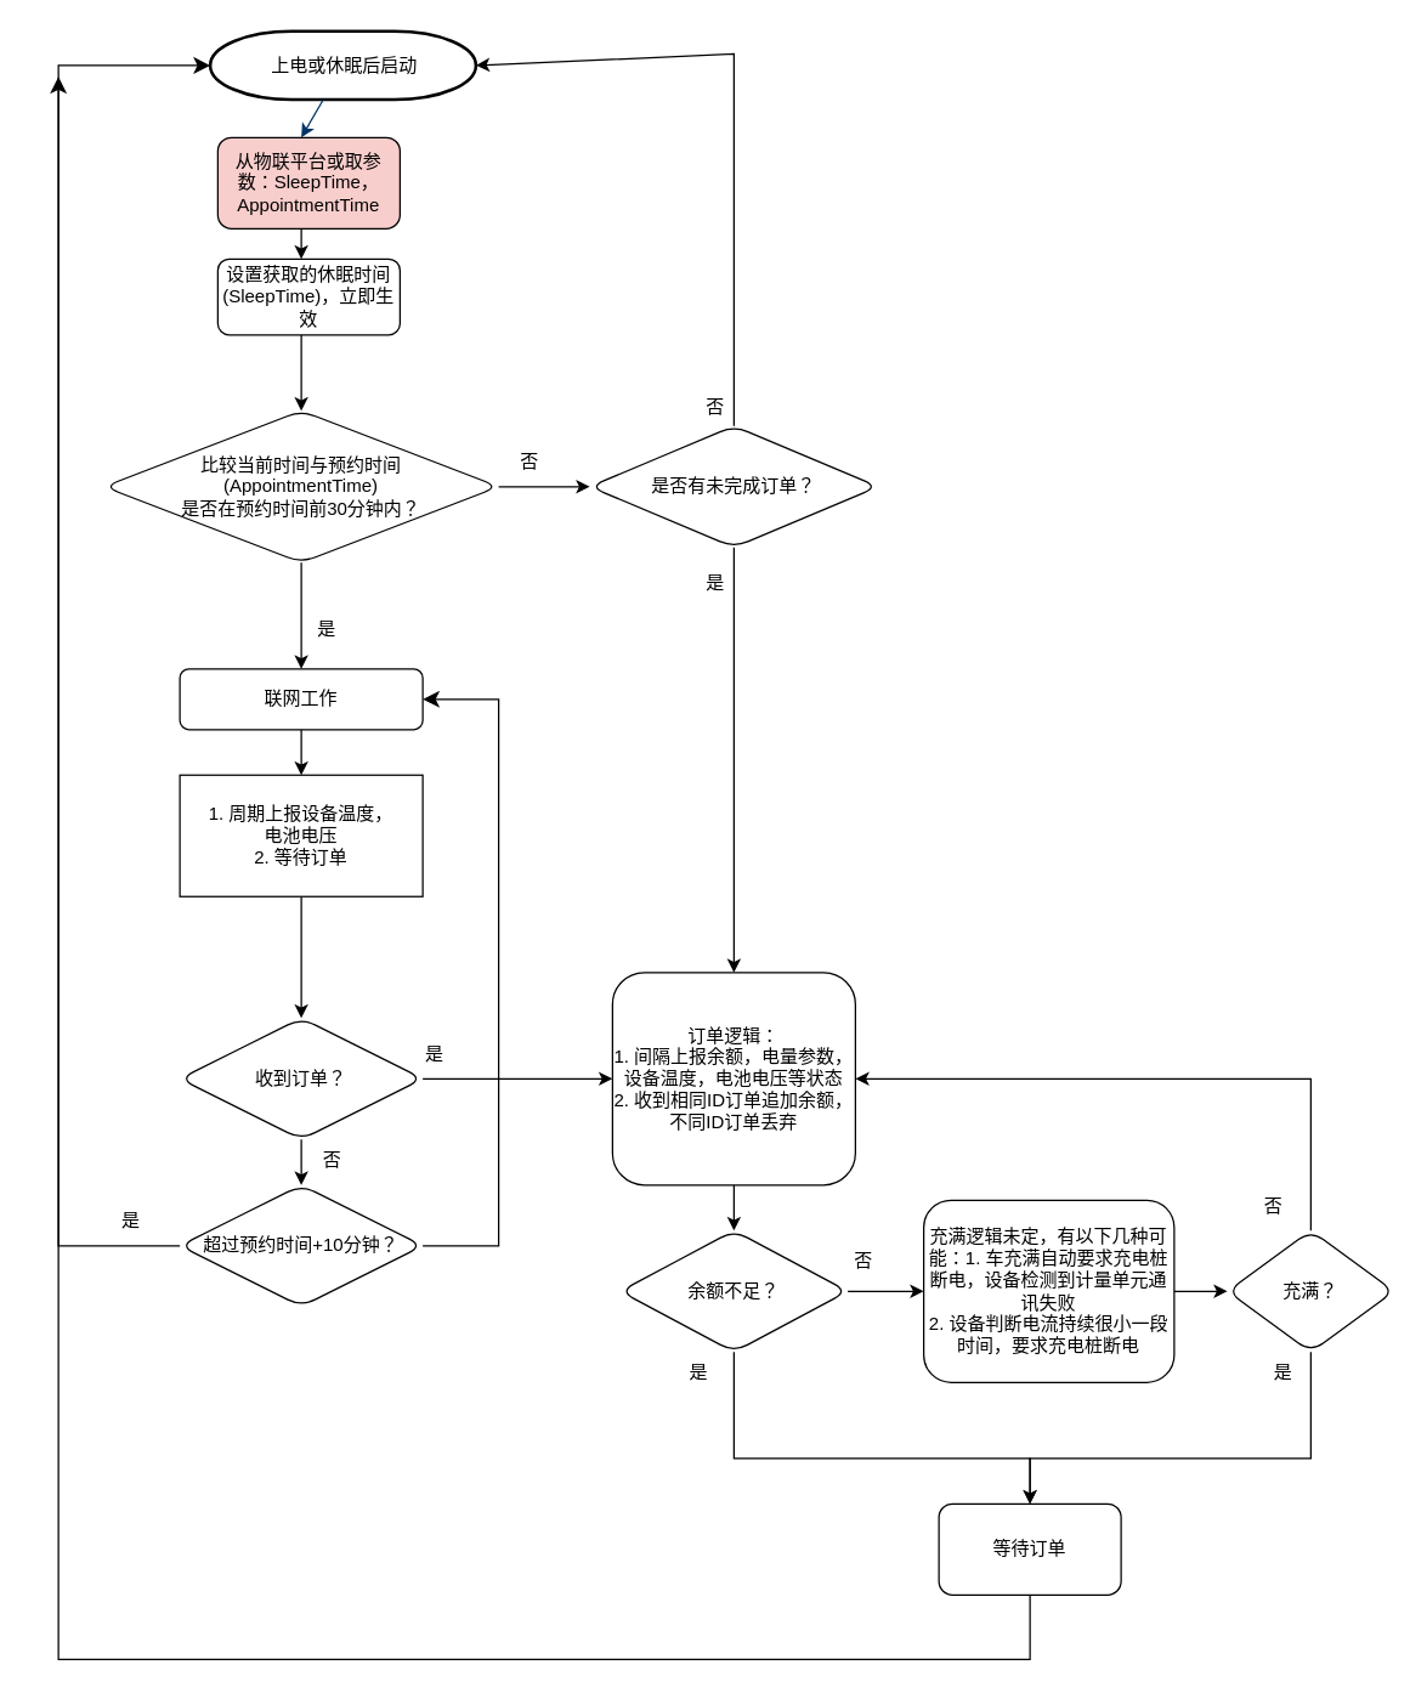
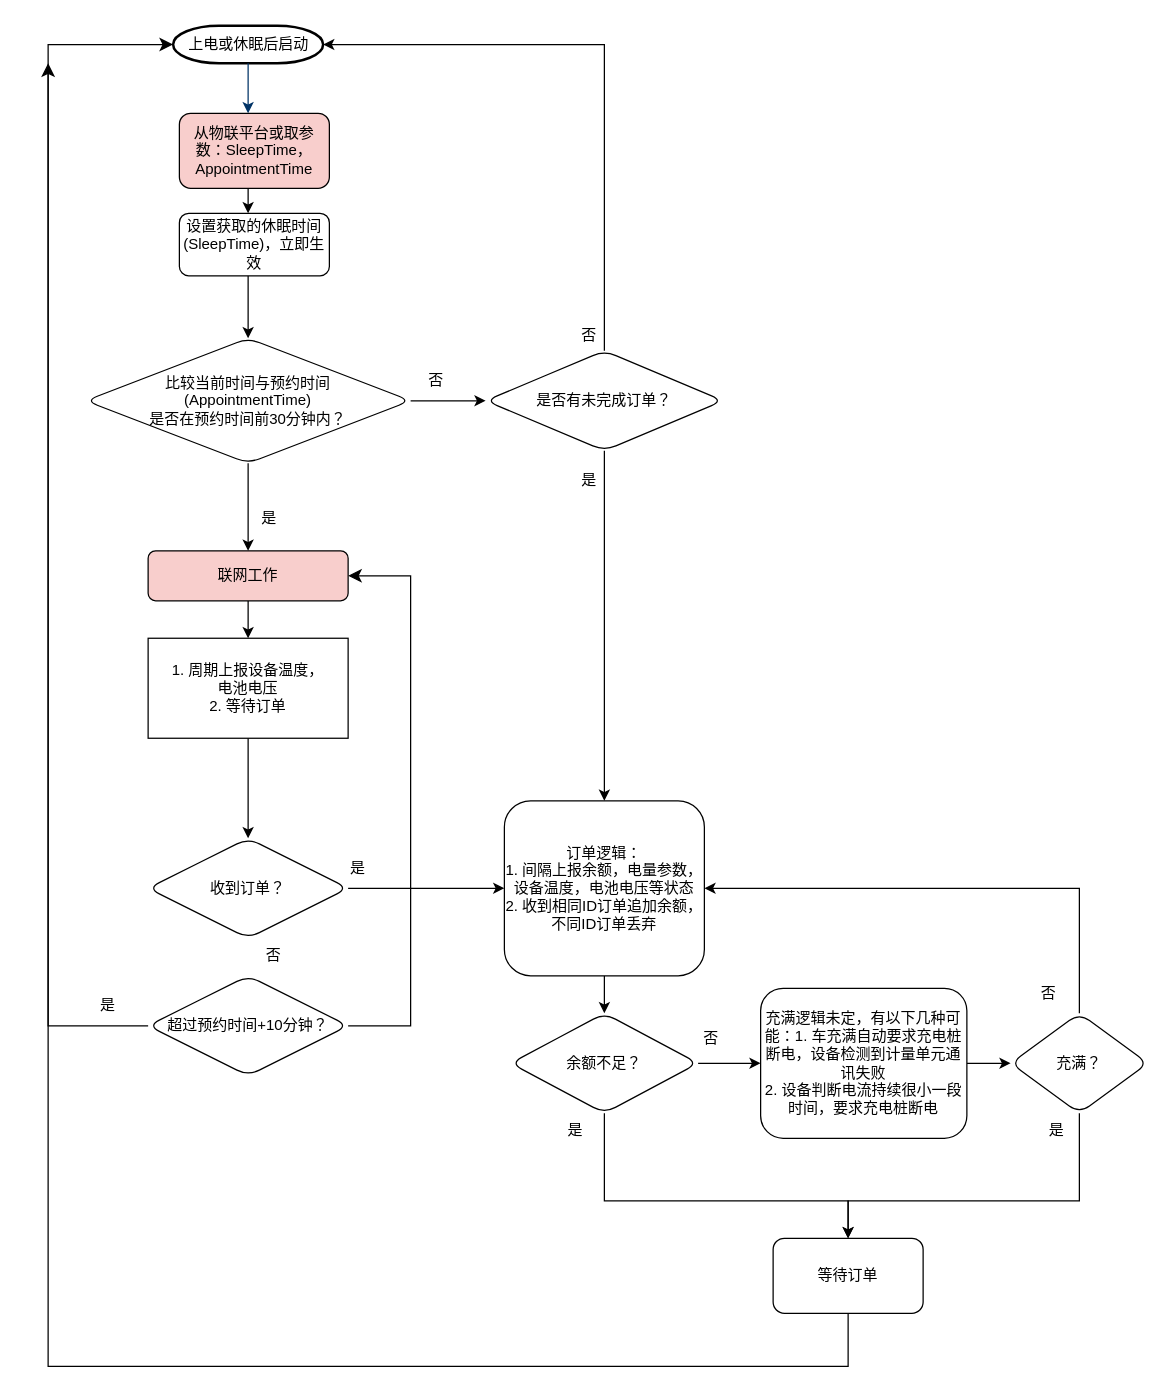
  <mxCell id="0" />
  <mxCell id="1" parent="0" />
- <mxCell id="2" value="上电或休眠后启动" style="shape=mxgraph.flowchart.terminator;strokeWidth=2;gradientColor=none;gradientDirection=north;fontStyle=0;html=1;" parent="1" vertex="1"><mxGeometry x="138" y="20" width="175" height="45" as="geometry" /></mxCell>
+ <mxCell id="2" value="上电或休眠后启动" style="shape=mxgraph.flowchart.terminator;strokeWidth=2;gradientColor=none;gradientDirection=north;fontStyle=0;html=1;" parent="1" vertex="1"><mxGeometry x="138" y="20" width="120" height="30" as="geometry" /></mxCell>
  <mxCell id="3" style="fontStyle=1;strokeColor=#003366;strokeWidth=1;html=1;" parent="1" source="2" edge="1"><mxGeometry relative="1" as="geometry"><mxPoint x="198" y="90" as="targetPoint" /></mxGeometry></mxCell>
  <mxCell id="4" value="是" style="text;fontStyle=0;html=1;strokeColor=none;gradientColor=none;fillColor=none;strokeWidth=2;" parent="1" vertex="1"><mxGeometry x="207" y="400" width="21" height="26" as="geometry" /></mxCell>
  <mxCell id="5" value="否" style="text;fontStyle=0;html=1;strokeColor=none;gradientColor=none;fillColor=none;strokeWidth=2;align=center;" parent="1" vertex="1"><mxGeometry x="328" y="290" width="40" height="26" as="geometry" /></mxCell>
  <mxCell id="6" value="" style="edgeStyle=orthogonalEdgeStyle;rounded=0;orthogonalLoop=1;jettySize=auto;html=1;" edge="1" parent="1" source="7" target="9"><mxGeometry relative="1" as="geometry"><Array as="points"><mxPoint x="198" y="160" /><mxPoint x="198" y="160" /></Array></mxGeometry></mxCell>
  <mxCell id="7" value="从物联平台或取参数：SleepTime，AppointmentTime" style="rounded=1;whiteSpace=wrap;html=1;fillColor=#f8cecc;" vertex="1" parent="1"><mxGeometry x="143" y="90" width="120" height="60" as="geometry" /></mxCell>
  <mxCell id="8" value="" style="edgeStyle=orthogonalEdgeStyle;rounded=0;orthogonalLoop=1;jettySize=auto;html=1;" edge="1" parent="1" source="9" target="24"><mxGeometry relative="1" as="geometry"><Array as="points"><mxPoint x="198" y="240" /><mxPoint x="198" y="240" /></Array></mxGeometry></mxCell>
  <mxCell id="9" value="设置获取的休眠时间(SleepTime)，立即生效" style="rounded=1;whiteSpace=wrap;html=1;" vertex="1" parent="1"><mxGeometry x="143" y="170" width="120" height="50" as="geometry" /></mxCell>
  <mxCell id="10" value="" style="edgeStyle=orthogonalEdgeStyle;rounded=0;orthogonalLoop=1;jettySize=auto;html=1;" edge="1" parent="1" source="11" target="16"><mxGeometry relative="1" as="geometry" /></mxCell>
- <mxCell id="11" value="联网工作" style="rounded=1;whiteSpace=wrap;html=1;" vertex="1" parent="1"><mxGeometry x="118" y="440" width="160" height="40" as="geometry" /></mxCell>
+ <mxCell id="11" value="联网工作" style="rounded=1;whiteSpace=wrap;html=1;fillColor=#f8cecc;" vertex="1" parent="1"><mxGeometry x="118" y="440" width="160" height="40" as="geometry" /></mxCell>
  <mxCell id="12" value="" style="endArrow=classic;html=1;rounded=0;entryX=1;entryY=0.5;entryDx=0;entryDy=0;entryPerimeter=0;exitX=0.5;exitY=0;exitDx=0;exitDy=0;" edge="1" parent="1" source="25" target="2"><mxGeometry width="50" height="50" relative="1" as="geometry"><mxPoint x="483" y="240" as="sourcePoint" /><mxPoint x="288" y="150" as="targetPoint" /><Array as="points"><mxPoint x="483" y="35" /></Array></mxGeometry></mxCell>
  <mxCell id="13" value="否" style="text;fontStyle=0;html=1;strokeColor=none;gradientColor=none;fillColor=none;strokeWidth=2;" vertex="1" parent="1"><mxGeometry x="463" y="254" width="21" height="26" as="geometry" /></mxCell>
  <mxCell id="14" value="是" style="text;fontStyle=0;html=1;strokeColor=none;gradientColor=none;fillColor=none;strokeWidth=2;" vertex="1" parent="1"><mxGeometry x="463" y="370" width="21" height="26" as="geometry" /></mxCell>
  <mxCell id="15" value="" style="edgeStyle=orthogonalEdgeStyle;rounded=0;orthogonalLoop=1;jettySize=auto;html=1;" edge="1" parent="1" source="16" target="21"><mxGeometry relative="1" as="geometry" /></mxCell>
  <mxCell id="16" value="1. 周期上报设备温度，&lt;br&gt;电池电压&lt;br&gt;2. 等待订单" style="whiteSpace=wrap;html=1;rounded=0;" vertex="1" parent="1"><mxGeometry x="118" y="510" width="160" height="80" as="geometry" /></mxCell>
  <mxCell id="17" value="" style="edgeStyle=orthogonalEdgeStyle;rounded=0;orthogonalLoop=1;jettySize=auto;html=1;" edge="1" parent="1" source="18" target="28"><mxGeometry relative="1" as="geometry" /></mxCell>
  <mxCell id="18" value="订单逻辑：&lt;br&gt;1. 间隔上报余额，电量参数，设备温度，电池电压等状态&lt;br&gt;2. 收到相同ID订单追加余额，不同ID订单丢弃" style="rounded=1;whiteSpace=wrap;html=1;" vertex="1" parent="1"><mxGeometry x="403" y="640" width="160" height="140" as="geometry" /></mxCell>
  <mxCell id="19" value="" style="edgeStyle=orthogonalEdgeStyle;rounded=0;orthogonalLoop=1;jettySize=auto;html=1;" edge="1" parent="1" source="21" target="18"><mxGeometry relative="1" as="geometry" /></mxCell>
- <mxCell id="20" value="" style="edgeStyle=orthogonalEdgeStyle;rounded=0;orthogonalLoop=1;jettySize=auto;html=1;" edge="1" parent="1" source="21" target="31"><mxGeometry relative="1" as="geometry" /></mxCell>
  <mxCell id="21" value="收到订单？" style="rhombus;whiteSpace=wrap;html=1;rounded=1;" vertex="1" parent="1"><mxGeometry x="118" y="670" width="160" height="80" as="geometry" /></mxCell>
  <mxCell id="22" value="" style="edgeStyle=orthogonalEdgeStyle;rounded=0;orthogonalLoop=1;jettySize=auto;html=1;" edge="1" parent="1" source="24" target="11"><mxGeometry relative="1" as="geometry" /></mxCell>
  <mxCell id="23" value="" style="edgeStyle=orthogonalEdgeStyle;rounded=0;orthogonalLoop=1;jettySize=auto;html=1;" edge="1" parent="1" source="24" target="25"><mxGeometry relative="1" as="geometry" /></mxCell>
  <mxCell id="24" value="比较当前时间与预约时间&lt;br style=&quot;border-color: var(--border-color);&quot;&gt;&lt;span style=&quot;&quot;&gt;(AppointmentTime)&lt;/span&gt;&lt;br style=&quot;border-color: var(--border-color);&quot;&gt;&lt;span style=&quot;&quot;&gt;是否在预约时间前30分钟内？&lt;/span&gt;" style="rhombus;whiteSpace=wrap;html=1;rounded=1;" vertex="1" parent="1"><mxGeometry x="68" y="270" width="260" height="100" as="geometry" /></mxCell>
  <mxCell id="25" value="是否有未完成订单？" style="rhombus;whiteSpace=wrap;html=1;rounded=1;" vertex="1" parent="1"><mxGeometry x="388" y="280" width="190" height="80" as="geometry" /></mxCell>
  <mxCell id="26" value="" style="endArrow=classic;html=1;rounded=0;exitX=0.5;exitY=1;exitDx=0;exitDy=0;entryX=0.5;entryY=0;entryDx=0;entryDy=0;" edge="1" parent="1" source="25" target="18"><mxGeometry width="50" height="50" relative="1" as="geometry"><mxPoint x="388" y="580" as="sourcePoint" /><mxPoint x="438" y="530" as="targetPoint" /></mxGeometry></mxCell>
  <mxCell id="27" value="" style="edgeStyle=orthogonalEdgeStyle;rounded=0;orthogonalLoop=1;jettySize=auto;html=1;" edge="1" parent="1" source="28" target="37"><mxGeometry relative="1" as="geometry" /></mxCell>
  <mxCell id="28" value="余额不足？" style="rhombus;whiteSpace=wrap;html=1;rounded=1;" vertex="1" parent="1"><mxGeometry x="408" y="810" width="150" height="80" as="geometry" /></mxCell>
  <mxCell id="29" value="是" style="text;fontStyle=0;html=1;strokeColor=none;gradientColor=none;fillColor=none;strokeWidth=2;" vertex="1" parent="1"><mxGeometry x="278" y="680" width="21" height="26" as="geometry" /></mxCell>
  <mxCell id="30" value="" style="edgeStyle=elbowEdgeStyle;elbow=vertical;endArrow=classic;html=1;curved=0;rounded=0;endSize=8;startSize=8;entryX=0;entryY=0.5;entryDx=0;entryDy=0;entryPerimeter=0;exitX=0;exitY=0.5;exitDx=0;exitDy=0;" edge="1" parent="1" source="31" target="2"><mxGeometry width="50" height="50" relative="1" as="geometry"><mxPoint x="108" y="730" as="sourcePoint" /><mxPoint x="48" y="40" as="targetPoint" /><Array as="points"><mxPoint x="38" y="810" /></Array></mxGeometry></mxCell>
  <mxCell id="31" value="超过预约时间+10分钟？" style="rhombus;whiteSpace=wrap;html=1;rounded=1;" vertex="1" parent="1"><mxGeometry x="118" y="780" width="160" height="80" as="geometry" /></mxCell>
  <mxCell id="32" value="是" style="text;fontStyle=0;html=1;strokeColor=none;gradientColor=none;fillColor=none;strokeWidth=2;" vertex="1" parent="1"><mxGeometry x="78" y="790" width="21" height="26" as="geometry" /></mxCell>
  <mxCell id="33" value="否" style="text;fontStyle=0;html=1;strokeColor=none;gradientColor=none;fillColor=none;strokeWidth=2;align=center;" vertex="1" parent="1"><mxGeometry x="197.5" y="750" width="40" height="26" as="geometry" /></mxCell>
  <mxCell id="34" value="" style="edgeStyle=elbowEdgeStyle;elbow=vertical;endArrow=classic;html=1;curved=0;rounded=0;endSize=8;startSize=8;exitX=1;exitY=0.5;exitDx=0;exitDy=0;entryX=1;entryY=0.5;entryDx=0;entryDy=0;" edge="1" parent="1" source="31" target="11"><mxGeometry width="50" height="50" relative="1" as="geometry"><mxPoint x="398" y="803" as="sourcePoint" /><mxPoint x="298" y="583" as="targetPoint" /><Array as="points"><mxPoint x="328" y="580" /><mxPoint x="298" y="820" /></Array></mxGeometry></mxCell>
  <mxCell id="35" value="是" style="text;fontStyle=0;html=1;strokeColor=none;gradientColor=none;fillColor=none;strokeWidth=2;" vertex="1" parent="1"><mxGeometry x="452" y="890" width="21" height="26" as="geometry" /></mxCell>
  <mxCell id="36" value="" style="edgeStyle=orthogonalEdgeStyle;rounded=0;orthogonalLoop=1;jettySize=auto;html=1;" edge="1" parent="1" source="37" target="39"><mxGeometry relative="1" as="geometry" /></mxCell>
  <mxCell id="37" value="充满逻辑未定，有以下几种可能：1. 车充满自动要求充电桩断电，设备检测到计量单元通讯失败&lt;br&gt;2. 设备判断电流持续很小一段时间，要求充电桩断电" style="whiteSpace=wrap;html=1;rounded=1;" vertex="1" parent="1"><mxGeometry x="608" y="790" width="165" height="120" as="geometry" /></mxCell>
  <mxCell id="38" value="" style="edgeStyle=orthogonalEdgeStyle;rounded=0;orthogonalLoop=1;jettySize=auto;html=1;" edge="1" parent="1" source="39" target="44"><mxGeometry relative="1" as="geometry"><Array as="points"><mxPoint x="863" y="960" /><mxPoint x="678" y="960" /></Array></mxGeometry></mxCell>
  <mxCell id="39" value="充满？" style="rhombus;whiteSpace=wrap;html=1;rounded=1;" vertex="1" parent="1"><mxGeometry x="808" y="810" width="110" height="80" as="geometry" /></mxCell>
  <mxCell id="40" value="" style="endArrow=classic;html=1;rounded=0;exitX=0.5;exitY=0;exitDx=0;exitDy=0;entryX=1;entryY=0.5;entryDx=0;entryDy=0;" edge="1" parent="1" source="39" target="18"><mxGeometry width="50" height="50" relative="1" as="geometry"><mxPoint x="588" y="820" as="sourcePoint" /><mxPoint x="638" y="770" as="targetPoint" /><Array as="points"><mxPoint x="863" y="710" /></Array></mxGeometry></mxCell>
  <mxCell id="41" value="否" style="text;fontStyle=0;html=1;strokeColor=none;gradientColor=none;fillColor=none;strokeWidth=2;align=center;" vertex="1" parent="1"><mxGeometry x="818" y="780" width="40" height="26" as="geometry" /></mxCell>
  <mxCell id="42" value="否" style="text;fontStyle=0;html=1;strokeColor=none;gradientColor=none;fillColor=none;strokeWidth=2;align=center;" vertex="1" parent="1"><mxGeometry x="548" y="816" width="40" height="26" as="geometry" /></mxCell>
  <mxCell id="43" value="是" style="text;fontStyle=0;html=1;strokeColor=none;gradientColor=none;fillColor=none;strokeWidth=2;" vertex="1" parent="1"><mxGeometry x="837" y="890" width="21" height="26" as="geometry" /></mxCell>
  <mxCell id="44" value="等待订单" style="whiteSpace=wrap;html=1;rounded=1;" vertex="1" parent="1"><mxGeometry x="618" y="990" width="120" height="60" as="geometry" /></mxCell>
  <mxCell id="45" value="" style="endArrow=classic;html=1;rounded=0;exitX=0.5;exitY=1;exitDx=0;exitDy=0;entryX=0.5;entryY=0;entryDx=0;entryDy=0;" edge="1" parent="1" source="28" target="44"><mxGeometry width="50" height="50" relative="1" as="geometry"><mxPoint x="578" y="970" as="sourcePoint" /><mxPoint x="698" y="970" as="targetPoint" /><Array as="points"><mxPoint x="483" y="960" /><mxPoint x="678" y="960" /></Array></mxGeometry></mxCell>
  <mxCell id="46" value="" style="edgeStyle=elbowEdgeStyle;elbow=vertical;endArrow=classic;html=1;curved=0;rounded=0;endSize=8;startSize=8;entryX=-0.029;entryY=0.75;entryDx=0;entryDy=0;entryPerimeter=0;exitX=0.5;exitY=1;exitDx=0;exitDy=0;exitPerimeter=0;" edge="1" parent="1" source="44"><mxGeometry width="50" height="50" relative="1" as="geometry"><mxPoint x="678" y="1060" as="sourcePoint" /><mxPoint x="38" y="50" as="targetPoint" /><Array as="points"><mxPoint x="20.98" y="1092.5" /></Array></mxGeometry></mxCell>
